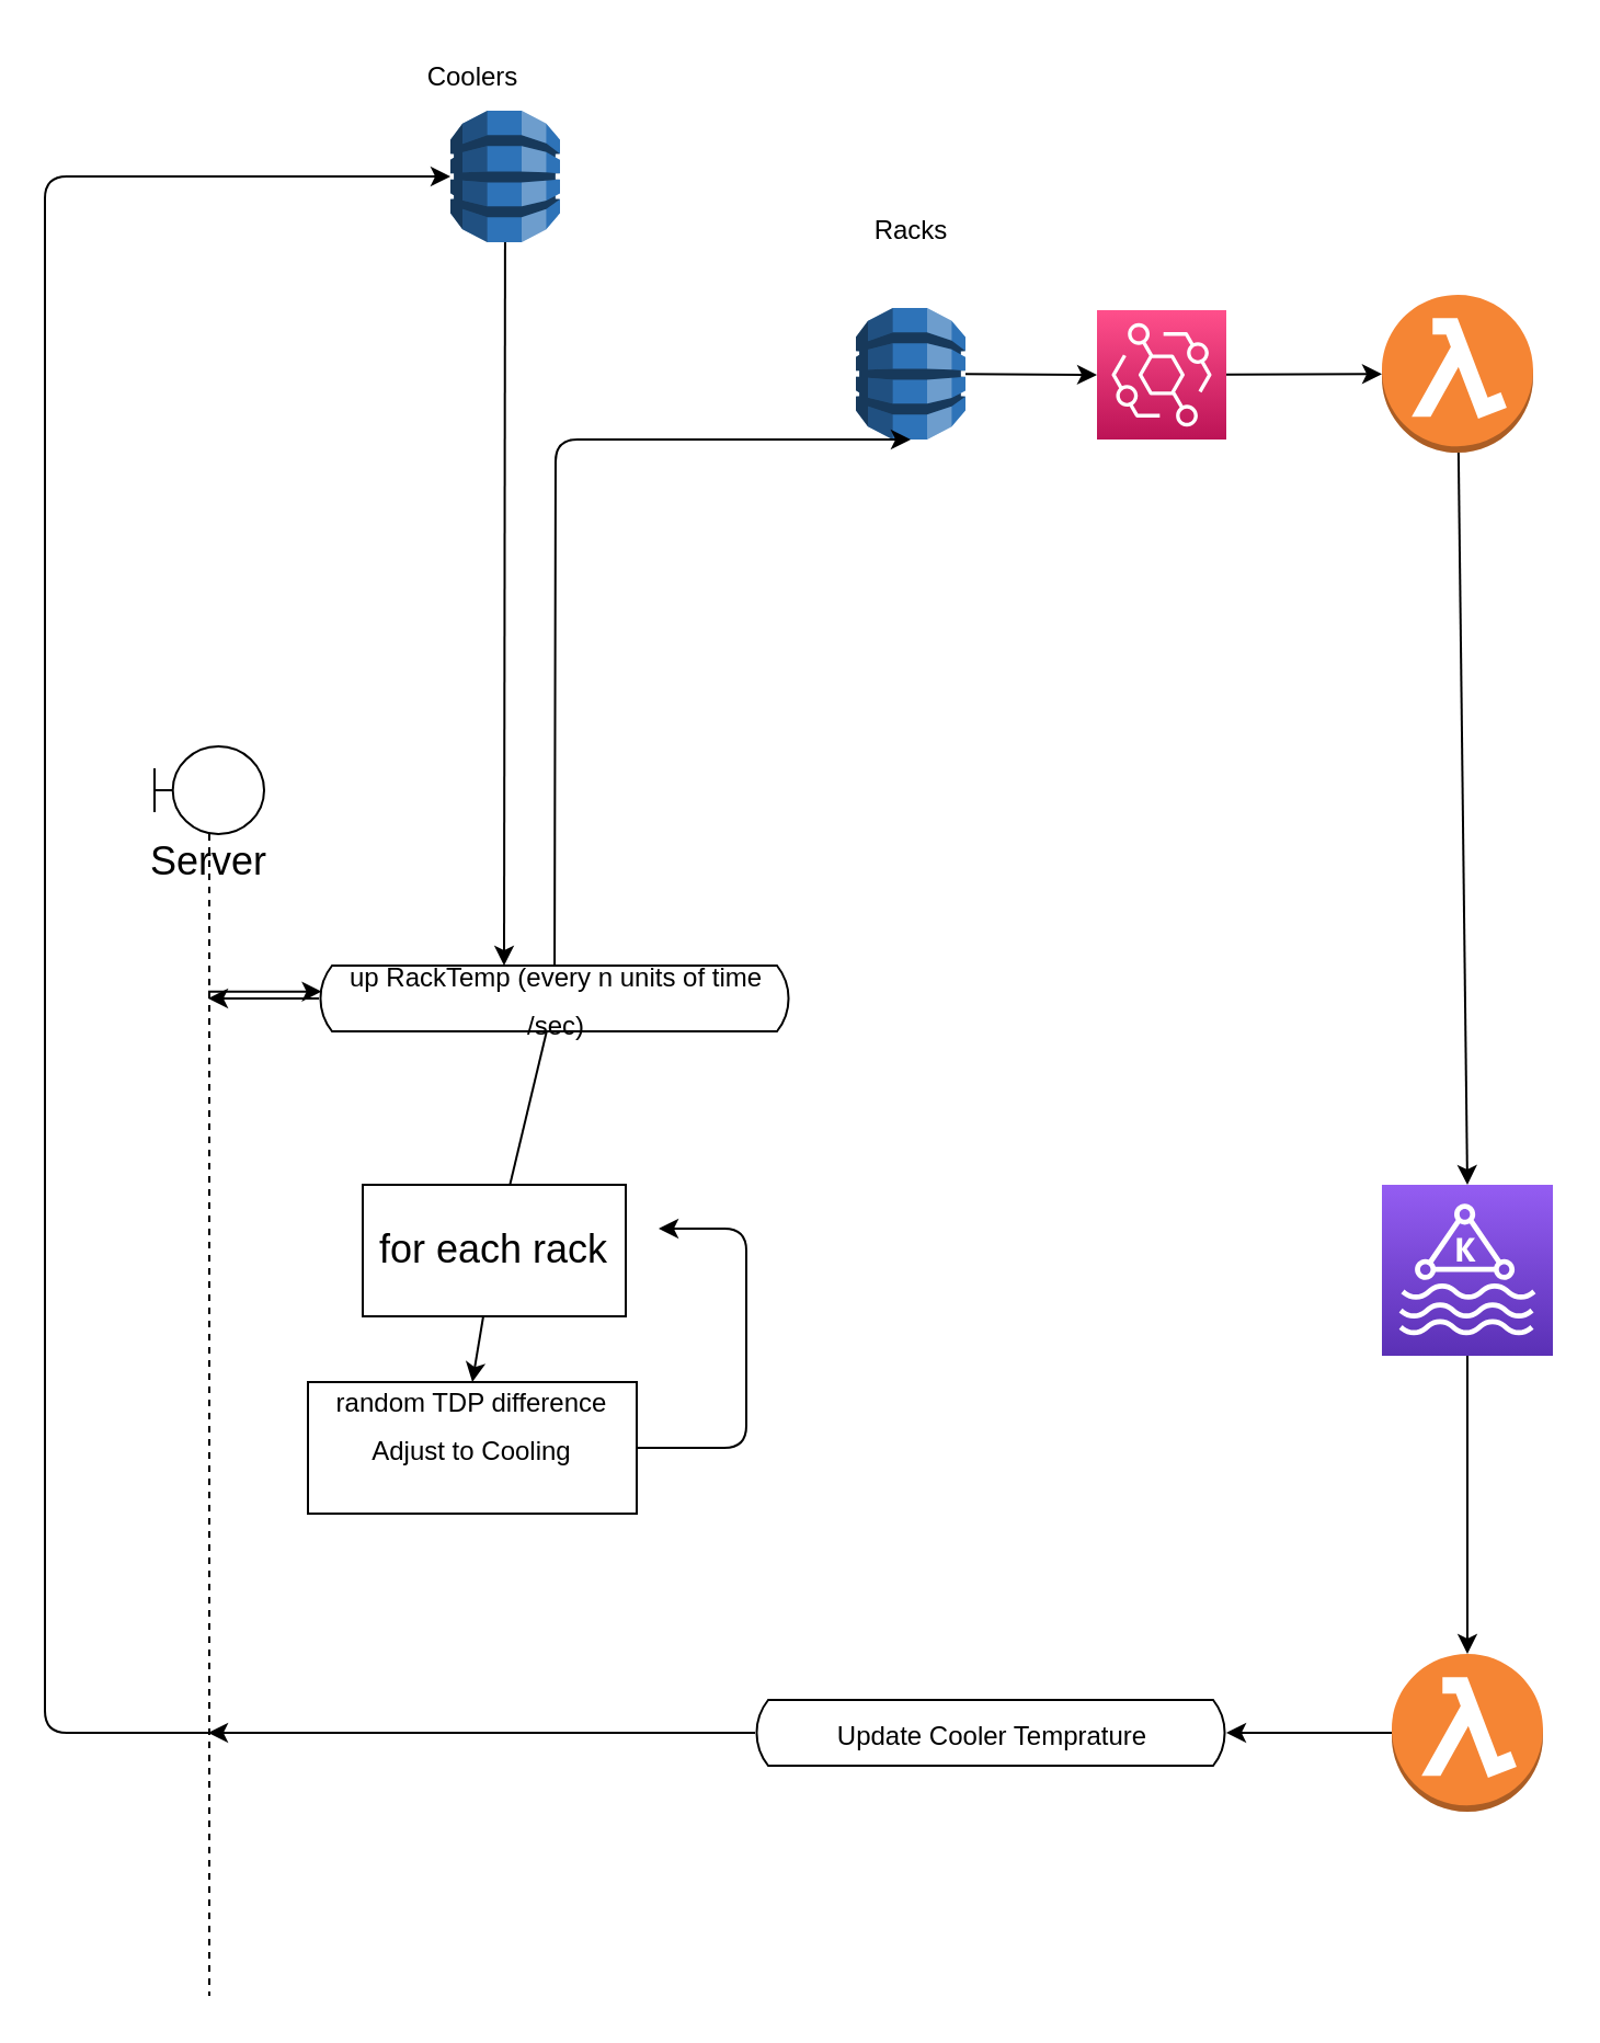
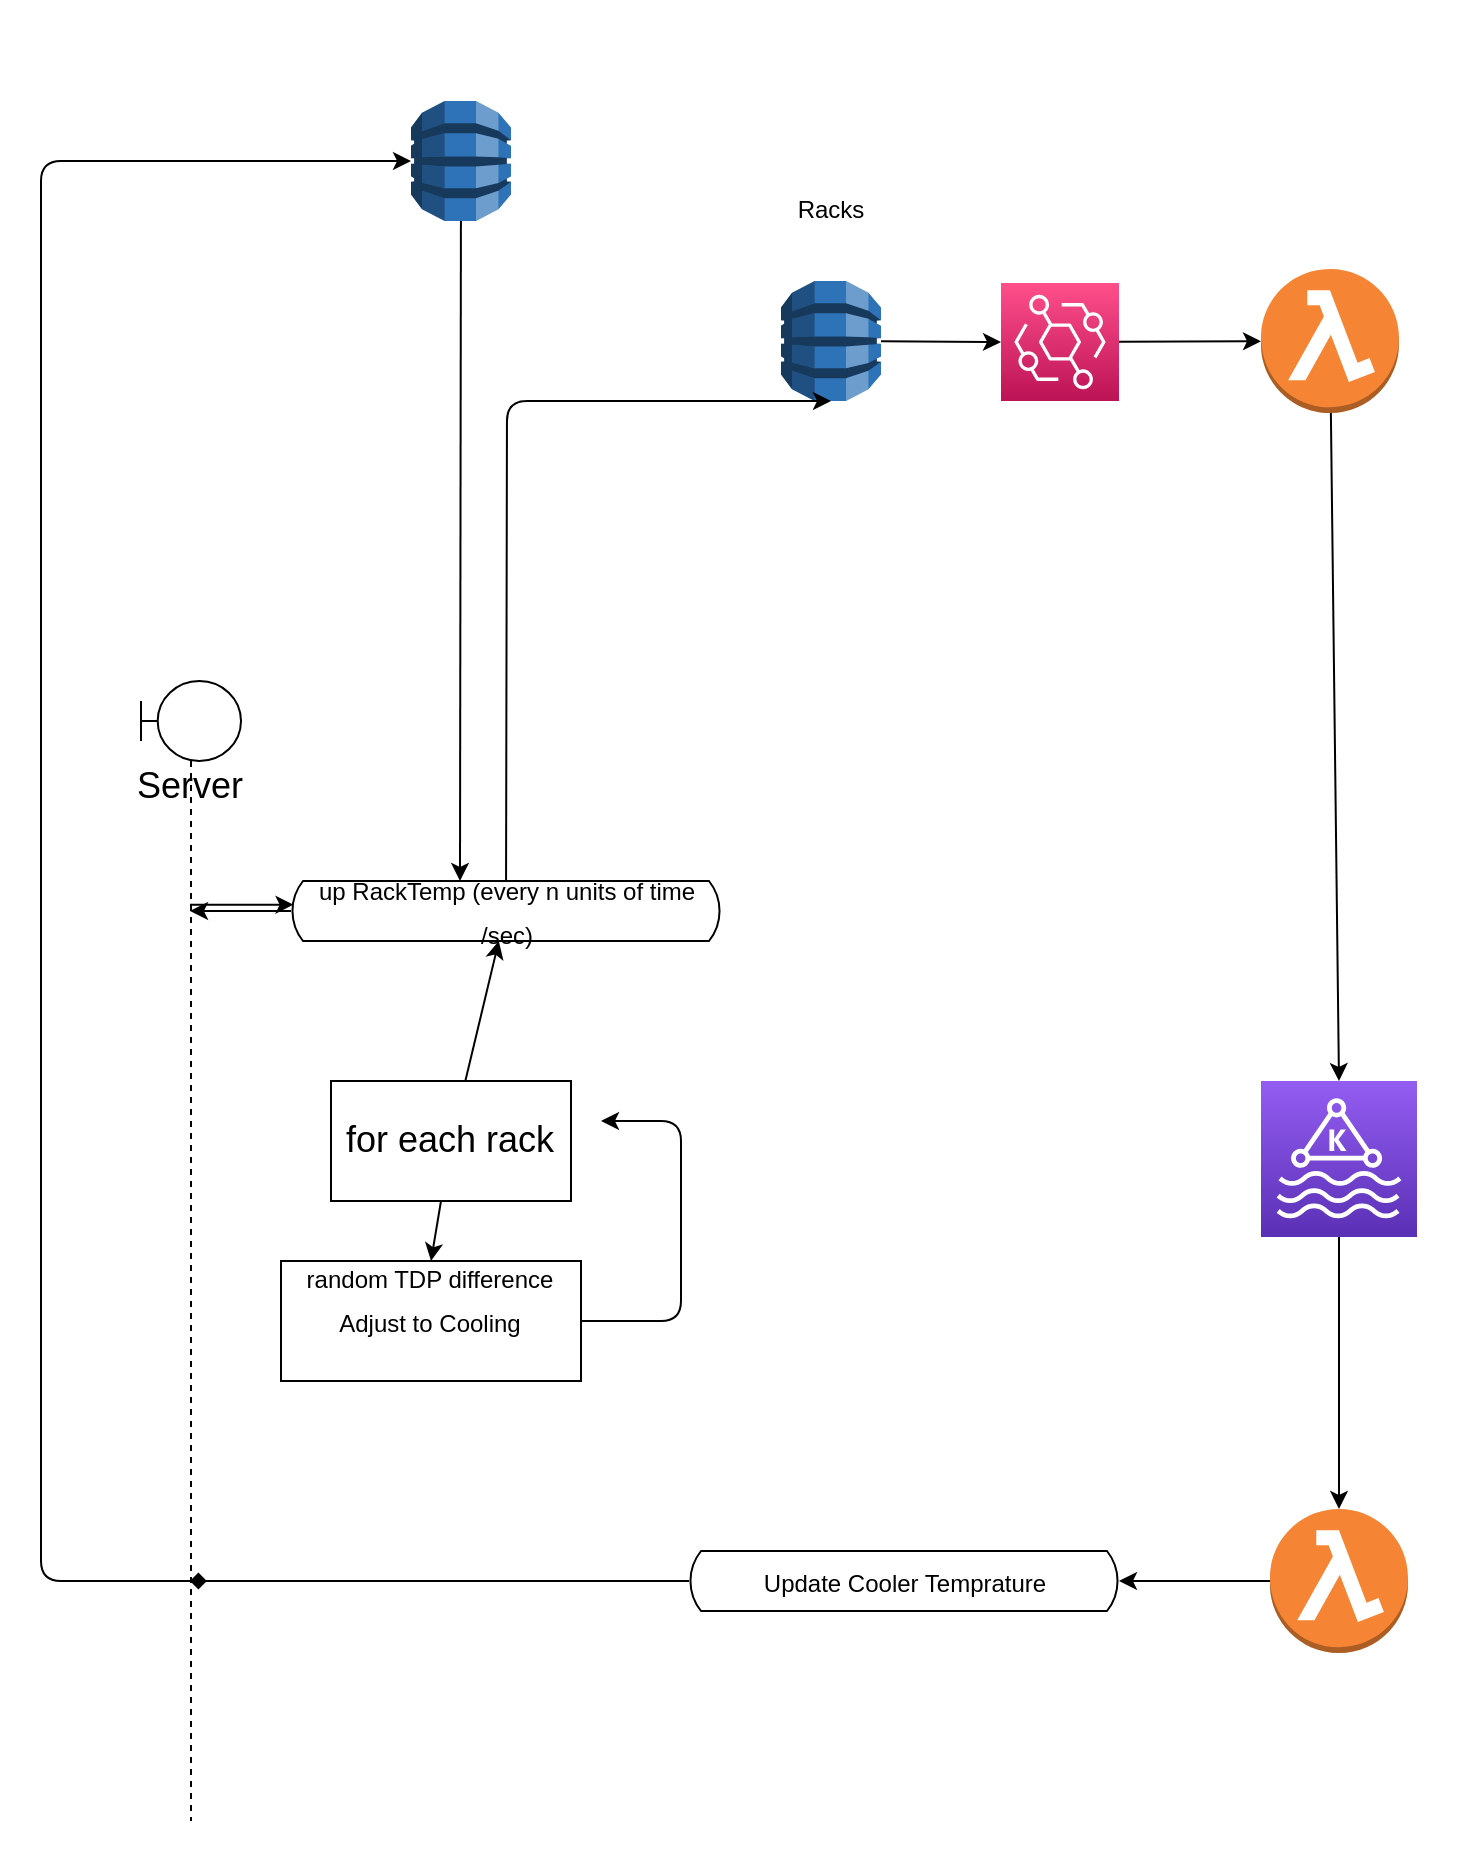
  <mxCell id="0" />
  <mxCell id="1" parent="0" />
  <mxCell id="2" value="" style="edgeStyle=orthogonalEdgeStyle;rounded=0;orthogonalLoop=1;jettySize=auto;html=1;" parent="1" edge="1"><mxGeometry relative="1" as="geometry"><mxPoint x="525" y="36.5" as="sourcePoint" /></mxGeometry></mxCell>
  <mxCell id="3" style="edgeStyle=orthogonalEdgeStyle;rounded=0;orthogonalLoop=1;jettySize=auto;html=1;exitX=1;exitY=0.5;exitDx=0;exitDy=0;entryX=0;entryY=0.5;entryDx=0;entryDy=0;" parent="1" edge="1"><mxGeometry relative="1" as="geometry"><mxPoint x="565" y="62.32" as="targetPoint" /></mxGeometry></mxCell>
  <mxCell id="4" style="edgeStyle=orthogonalEdgeStyle;rounded=0;orthogonalLoop=1;jettySize=auto;html=1;entryX=0;entryY=0.5;entryDx=0;entryDy=0;fontSize=10;" parent="1" edge="1"><mxGeometry relative="1" as="geometry"><mxPoint x="525" y="36.5" as="sourcePoint" /></mxGeometry></mxCell>
  <mxCell id="5" style="edgeStyle=none;html=1;entryX=0;entryY=0.5;entryDx=0;entryDy=0;entryPerimeter=0;fontSize=12;" edge="1" parent="1" source="6" target="23"><mxGeometry relative="1" as="geometry" /></mxCell>
  <mxCell id="6" value="" style="outlineConnect=0;dashed=0;verticalLabelPosition=bottom;verticalAlign=top;align=center;html=1;shape=mxgraph.aws3.dynamo_db;fillColor=#2E73B8;gradientColor=none;" vertex="1" parent="1"><mxGeometry x="390" y="140" width="50" height="60" as="geometry" /></mxCell>
  <mxCell id="7" style="edgeStyle=none;html=1;entryX=0.393;entryY=0;entryDx=0;entryDy=0;entryPerimeter=0;fontSize=18;" edge="1" parent="1" source="8" target="16"><mxGeometry relative="1" as="geometry" /></mxCell>
  <mxCell id="8" value="" style="outlineConnect=0;dashed=0;verticalLabelPosition=bottom;verticalAlign=top;align=center;html=1;shape=mxgraph.aws3.dynamo_db;fillColor=#2E73B8;gradientColor=none;" vertex="1" parent="1"><mxGeometry x="205" y="50" width="50" height="60" as="geometry" /></mxCell>
  <mxCell id="9" value="Racks" style="text;html=1;align=center;verticalAlign=middle;resizable=0;points=[];autosize=1;strokeColor=none;fillColor=none;" vertex="1" parent="1"><mxGeometry x="385" y="90" width="60" height="30" as="geometry" /></mxCell>
- <mxCell id="10" value="Coolers" style="text;html=1;align=center;verticalAlign=middle;resizable=0;points=[];autosize=1;strokeColor=none;fillColor=none;" vertex="1" parent="1"><mxGeometry x="185" y="20" width="60" height="30" as="geometry" /></mxCell>
  <mxCell id="11" style="edgeStyle=none;html=1;entryX=0.006;entryY=0.395;entryDx=0;entryDy=0;entryPerimeter=0;fontSize=18;" edge="1" parent="1" source="13" target="16"><mxGeometry relative="1" as="geometry" /></mxCell>
  <mxCell id="12" style="edgeStyle=none;html=1;entryX=0;entryY=0.5;entryDx=0;entryDy=0;entryPerimeter=0;fontSize=12;" edge="1" parent="1" source="13" target="8"><mxGeometry relative="1" as="geometry"><Array as="points"><mxPoint x="20" y="790" /><mxPoint x="20" y="80" /></Array></mxGeometry></mxCell>
  <mxCell id="13" value="Server&lt;br&gt;" style="shape=umlLifeline;participant=umlBoundary;perimeter=lifelinePerimeter;whiteSpace=wrap;html=1;container=1;collapsible=0;recursiveResize=0;verticalAlign=top;spacingTop=36;outlineConnect=0;fontSize=18;" vertex="1" parent="1"><mxGeometry x="70" y="340" width="50" height="570" as="geometry" /></mxCell>
  <mxCell id="14" style="edgeStyle=none;html=1;fontSize=18;" edge="1" parent="1" source="16" target="13"><mxGeometry relative="1" as="geometry" /></mxCell>
  <mxCell id="15" style="edgeStyle=none;html=1;entryX=0.5;entryY=1;entryDx=0;entryDy=0;entryPerimeter=0;fontSize=18;" edge="1" parent="1" source="16" target="6"><mxGeometry relative="1" as="geometry"><Array as="points"><mxPoint x="253" y="200" /></Array></mxGeometry></mxCell>
  <mxCell id="16" value="&lt;font style=&quot;font-size: 12px;&quot;&gt;up RackTemp (every n units of time&lt;br&gt;/sec)&lt;/font&gt;" style="html=1;dashed=0;whitespace=wrap;shape=mxgraph.dfd.loop;fontSize=18;" vertex="1" parent="1"><mxGeometry x="145" y="440" width="215" height="30" as="geometry" /></mxCell>
  <mxCell id="17" style="edgeStyle=none;html=1;fontSize=12;" edge="1" parent="1" source="18"><mxGeometry relative="1" as="geometry"><mxPoint x="300" y="560" as="targetPoint" /><Array as="points"><mxPoint x="340" y="660" /><mxPoint x="340" y="560" /></Array></mxGeometry></mxCell>
  <mxCell id="18" value="&lt;font style=&quot;font-size: 12px;&quot;&gt;random TDP difference&lt;br&gt;Adjust to Cooling&lt;br&gt;&lt;br&gt;&lt;/font&gt;" style="whiteSpace=wrap;html=1;fontSize=18;dashed=0;" vertex="1" parent="1"><mxGeometry x="140" y="630" width="150" height="60" as="geometry" /></mxCell>
  <mxCell id="19" style="edgeStyle=none;html=1;entryX=0.5;entryY=0;entryDx=0;entryDy=0;fontSize=12;" edge="1" parent="1" source="21" target="18"><mxGeometry relative="1" as="geometry" /></mxCell>
- <mxCell id="20" value="" style="edgeStyle=none;html=1;fontSize=12;endArrow=none;" edge="1" parent="1" source="21" target="16"><mxGeometry relative="1" as="geometry" /></mxCell>
+ <mxCell id="20" value="" style="edgeStyle=none;html=1;fontSize=12;" edge="1" parent="1" source="21" target="16"><mxGeometry relative="1" as="geometry" /></mxCell>
  <mxCell id="21" value="for each rack" style="whiteSpace=wrap;html=1;fontSize=18;dashed=0;" vertex="1" parent="1"><mxGeometry x="165" y="540" width="120" height="60" as="geometry" /></mxCell>
  <mxCell id="22" value="" style="edgeStyle=none;html=1;fontSize=12;" edge="1" parent="1" source="23" target="25"><mxGeometry relative="1" as="geometry" /></mxCell>
  <mxCell id="23" value="" style="sketch=0;points=[[0,0,0],[0.25,0,0],[0.5,0,0],[0.75,0,0],[1,0,0],[0,1,0],[0.25,1,0],[0.5,1,0],[0.75,1,0],[1,1,0],[0,0.25,0],[0,0.5,0],[0,0.75,0],[1,0.25,0],[1,0.5,0],[1,0.75,0]];outlineConnect=0;fontColor=#232F3E;gradientColor=#FF4F8B;gradientDirection=north;fillColor=#BC1356;strokeColor=#ffffff;dashed=0;verticalLabelPosition=bottom;verticalAlign=top;align=center;html=1;fontSize=12;fontStyle=0;aspect=fixed;shape=mxgraph.aws4.resourceIcon;resIcon=mxgraph.aws4.eventbridge;" vertex="1" parent="1"><mxGeometry x="500" y="141" width="59" height="59" as="geometry" /></mxCell>
  <mxCell id="24" style="edgeStyle=none;html=1;entryX=0.5;entryY=0;entryDx=0;entryDy=0;entryPerimeter=0;fontSize=12;" edge="1" parent="1" source="25" target="27"><mxGeometry relative="1" as="geometry" /></mxCell>
  <mxCell id="25" value="" style="outlineConnect=0;dashed=0;verticalLabelPosition=bottom;verticalAlign=top;align=center;html=1;shape=mxgraph.aws3.lambda_function;fillColor=#F58534;gradientColor=none;fontSize=12;" vertex="1" parent="1"><mxGeometry x="630" y="134" width="69" height="72" as="geometry" /></mxCell>
  <mxCell id="26" style="edgeStyle=none;html=1;fontSize=12;" edge="1" parent="1" source="27" target="29"><mxGeometry relative="1" as="geometry" /></mxCell>
  <mxCell id="27" value="" style="sketch=0;points=[[0,0,0],[0.25,0,0],[0.5,0,0],[0.75,0,0],[1,0,0],[0,1,0],[0.25,1,0],[0.5,1,0],[0.75,1,0],[1,1,0],[0,0.25,0],[0,0.5,0],[0,0.75,0],[1,0.25,0],[1,0.5,0],[1,0.75,0]];outlineConnect=0;fontColor=#232F3E;gradientColor=#945DF2;gradientDirection=north;fillColor=#5A30B5;strokeColor=#ffffff;dashed=0;verticalLabelPosition=bottom;verticalAlign=top;align=center;html=1;fontSize=12;fontStyle=0;aspect=fixed;shape=mxgraph.aws4.resourceIcon;resIcon=mxgraph.aws4.managed_streaming_for_kafka;" vertex="1" parent="1"><mxGeometry x="630" y="540" width="78" height="78" as="geometry" /></mxCell>
  <mxCell id="28" value="" style="edgeStyle=none;html=1;fontSize=12;" edge="1" parent="1" source="29" target="31"><mxGeometry relative="1" as="geometry" /></mxCell>
  <mxCell id="29" value="" style="outlineConnect=0;dashed=0;verticalLabelPosition=bottom;verticalAlign=top;align=center;html=1;shape=mxgraph.aws3.lambda_function;fillColor=#F58534;gradientColor=none;fontSize=12;" vertex="1" parent="1"><mxGeometry x="634.5" y="754" width="69" height="72" as="geometry" /></mxCell>
- <mxCell id="30" style="edgeStyle=none;html=1;fontSize=12;" edge="1" parent="1" source="31" target="13"><mxGeometry relative="1" as="geometry" /></mxCell>
+ <mxCell id="30" style="edgeStyle=none;html=1;fontSize=12;endArrow=diamond;" edge="1" parent="1" source="31" target="13"><mxGeometry relative="1" as="geometry" /></mxCell>
  <mxCell id="31" value="&lt;span style=&quot;font-size: 12px;&quot;&gt;Update Cooler Temprature&lt;br&gt;&lt;/span&gt;" style="html=1;dashed=0;whitespace=wrap;shape=mxgraph.dfd.loop;fontSize=18;" vertex="1" parent="1"><mxGeometry x="344" y="775" width="215" height="30" as="geometry" /></mxCell>
